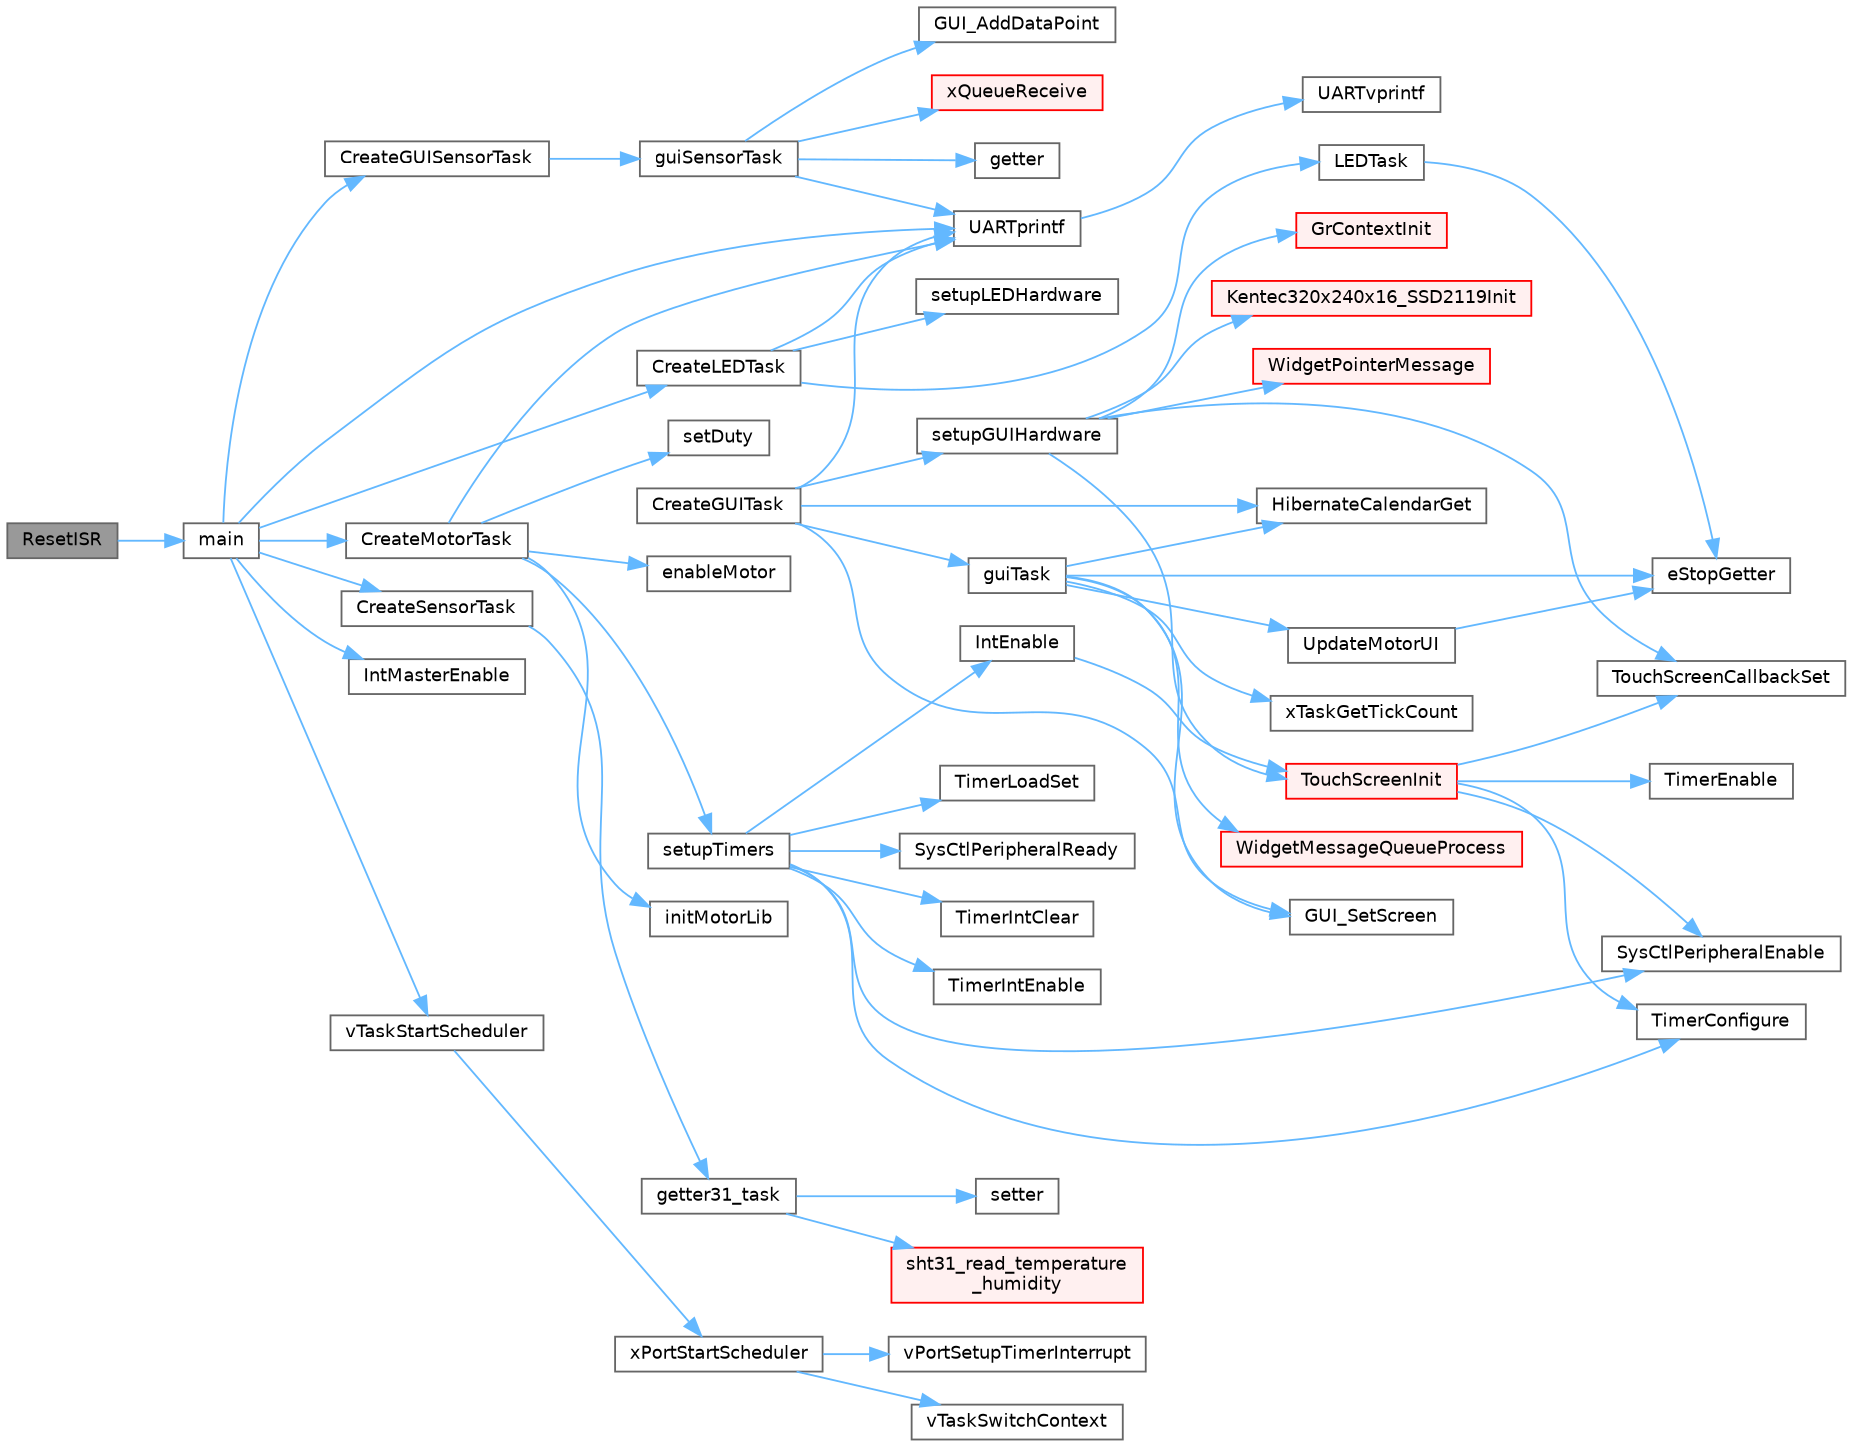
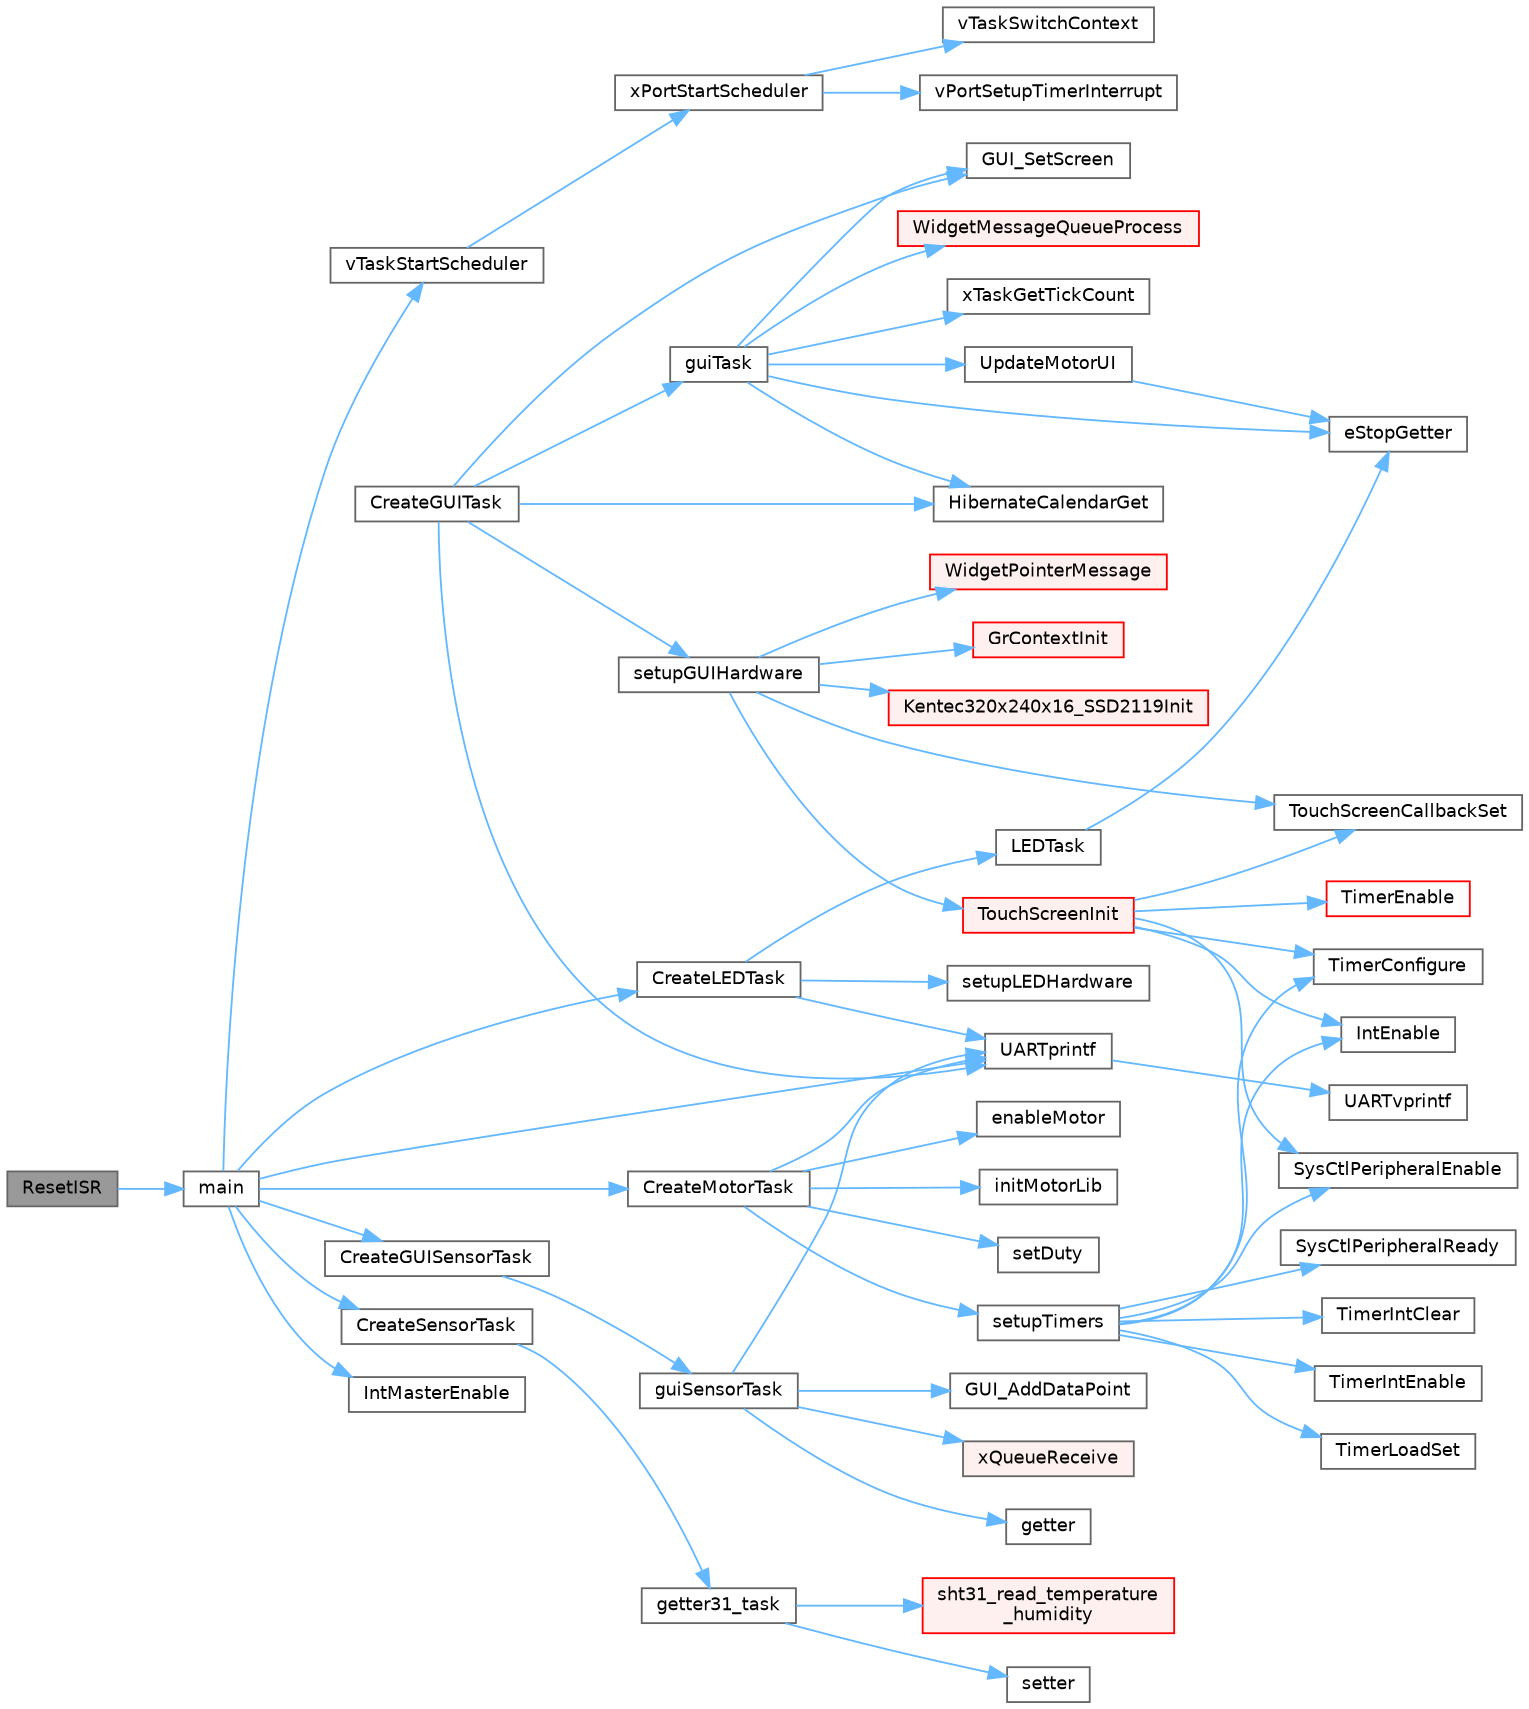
  digraph {
    rankdir=LR
    node [color=grey40 fillcolor=white fontname=Helvetica fontsize=10 shape=box style=filled]
    edge [color=steelblue1 fontname=Helvetica fontsize=10 labelfontname=Helvetica labelfontsize=10 style=solid]
    n1 [color=gray40 fillcolor=grey60 fontcolor=black height=0.2 label=ResetISR width=0.4]
    n2 [height=0.2 label=main width=0.4]
    n3 [height=0.2 label=CreateGUISensorTask width=0.4]
    n4 [height=0.2 label=UARTprintf width=0.4]
    n5 [height=0.2 label=CreateLEDTask width=0.4]
    n6 [height=0.2 label=CreateMotorTask width=0.4]
    n7 [height=0.2 label=CreateSensorTask width=0.4]
    n8 [height=0.2 label=IntMasterEnable width=0.4]
    n9 [height=0.2 label=vTaskStartScheduler width=0.4]
    n10 [height=0.2 label=guiSensorTask width=0.4]
    n11 [height=0.2 label=UARTvprintf width=0.4]
    n12 [height=0.2 label=CreateGUITask width=0.4]
    n13 [height=0.2 label=GUI_SetScreen width=0.4]
    n14 [height=0.2 label=guiTask width=0.4]
    n15 [height=0.2 label=HibernateCalendarGet width=0.4]
    n16 [height=0.2 label=setupGUIHardware width=0.4]
    n17 [height=0.2 label=LEDTask width=0.4]
    n18 [height=0.2 label=setupLEDHardware width=0.4]
    n19 [height=0.2 label=enableMotor width=0.4]
    n20 [height=0.2 label=initMotorLib width=0.4]
    n21 [height=0.2 label=setDuty width=0.4]
    n22 [height=0.2 label=setupTimers width=0.4]
    n23 [height=0.2 label=getter31_task width=0.4]
    n24 [height=0.2 label=xPortStartScheduler width=0.4]
    n25 [height=0.2 label=getter width=0.4]
    n26 [height=0.2 label=GUI_AddDataPoint width=0.4]
-   n27 [color=red fillcolor="#FFF0F0" height=0.2 label=xQueueReceive width=0.4]
+   n27 [fillcolor="#FFF0F0" height=0.2 label=xQueueReceive width=0.4]
    n28 [height=0.2 label=eStopGetter width=0.4]
    n29 [height=0.2 label=UpdateMotorUI width=0.4]
    n30 [color=red fillcolor="#FFF0F0" height=0.2 label=WidgetMessageQueueProcess width=0.4]
    n31 [height=0.2 label=xTaskGetTickCount width=0.4]
    n32 [color=red fillcolor="#FFF0F0" height=0.2 label=GrContextInit width=0.4]
    n33 [color=red fillcolor="#FFF0F0" height=0.2 label=Kentec320x240x16_SSD2119Init width=0.4]
    n34 [height=0.2 label=TouchScreenCallbackSet width=0.4]
    n35 [color=red fillcolor="#FFF0F0" height=0.2 label=TouchScreenInit width=0.4]
    n36 [color=red fillcolor="#FFF0F0" height=0.2 label=WidgetPointerMessage width=0.4]
    n37 [height=0.2 label=IntEnable width=0.4]
    n38 [height=0.2 label=SysCtlPeripheralEnable width=0.4]
    n39 [height=0.2 label=TimerConfigure width=0.4]
-   n40 [height=0.2 label=TimerEnable width=0.4]
+   n40 [color=red height=0.2 label=TimerEnable width=0.4]
    n41 [height=0.2 label=TimerLoadSet width=0.4]
    n42 [height=0.2 label=SysCtlPeripheralReady width=0.4]
    n43 [height=0.2 label=TimerIntClear width=0.4]
    n44 [height=0.2 label=TimerIntEnable width=0.4]
    n45 [height=0.2 label=setter width=0.4]
    n46 [color=red fillcolor="#FFF0F0" height=0.2 label="sht31_read_temperature\l_humidity" width=0.4]
    n47 [height=0.2 label=vPortSetupTimerInterrupt width=0.4]
    n48 [height=0.2 label=vTaskSwitchContext width=0.4]
    n1 -> n2
    n2 -> n3
    n2 -> n4
    n2 -> n5
    n2 -> n6
    n2 -> n7
    n2 -> n8
    n2 -> n9
    n3 -> n10
    n4 -> n11
    n5 -> n4
    n5 -> n17
    n5 -> n18
    n6 -> n4
    n6 -> n19
    n6 -> n20
    n6 -> n21
    n6 -> n22
    n7 -> n23
    n9 -> n24
    n10 -> n4
    n10 -> n25
    n10 -> n26
    n10 -> n27
    n12 -> n4
    n12 -> n13
    n12 -> n14
    n12 -> n15
    n12 -> n16
    n14 -> n13
    n14 -> n15
    n14 -> n28
    n14 -> n29
    n14 -> n30
    n14 -> n31
    n16 -> n32
    n16 -> n33
    n16 -> n34
    n16 -> n35
    n16 -> n36
    n17 -> n28
    n22 -> n37
    n22 -> n38
    n22 -> n39
    n22 -> n41
    n22 -> n42
    n22 -> n43
    n22 -> n44
    n23 -> n45
    n23 -> n46
    n24 -> n47
    n24 -> n48
    n29 -> n28
    n35 -> n34
-   n37 -> n35
+   n35 -> n37
    n35 -> n38
    n35 -> n39
    n35 -> n40
  }
